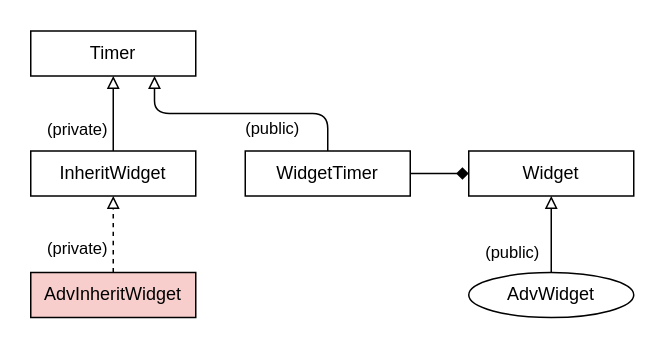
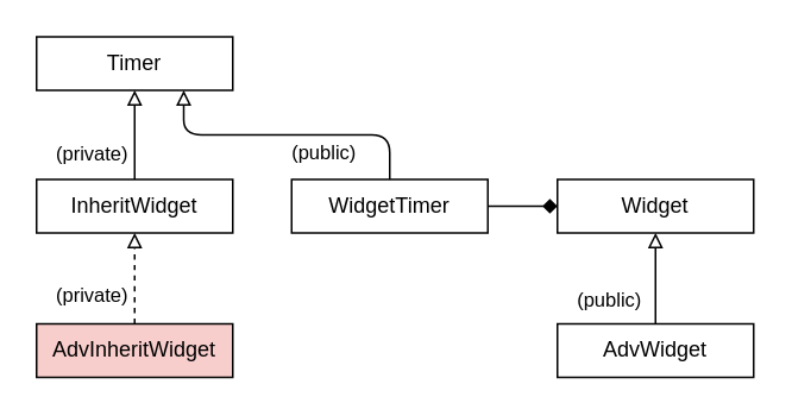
  <mxCell id="0" />
  <mxCell id="1" parent="0" />
  <mxCell id="2" value="InheritWidget" style="rounded=0;whiteSpace=wrap;html=1;" vertex="1" parent="1"><mxGeometry x="20" y="100" width="110" height="30" as="geometry" /></mxCell>
  <mxCell id="3" value="AdvInheritWidget" style="rounded=0;whiteSpace=wrap;html=1;fillColor=#f8cecc;" vertex="1" parent="1"><mxGeometry x="20" y="181" width="110" height="30" as="geometry" /></mxCell>
  <mxCell id="4" value="Timer" style="rounded=0;whiteSpace=wrap;html=1;" vertex="1" parent="1"><mxGeometry x="20" y="20" width="110" height="30" as="geometry" /></mxCell>
  <mxCell id="5" value="" style="edgeStyle=elbowEdgeStyle;elbow=vertical;endArrow=block;html=1;endFill=0;entryX=0.5;entryY=1;entryDx=0;entryDy=0;" edge="1" parent="1" target="4"><mxGeometry width="50" height="50" relative="1" as="geometry"><mxPoint x="75" y="100" as="sourcePoint" /><mxPoint x="190" y="120" as="targetPoint" /></mxGeometry></mxCell>
  <mxCell id="6" value="(private)" style="edgeLabel;html=1;align=center;verticalAlign=middle;resizable=0;points=[];" vertex="1" connectable="0" parent="5"><mxGeometry x="-0.256" y="1" relative="1" as="geometry"><mxPoint x="-24" y="4" as="offset" /></mxGeometry></mxCell>
  <mxCell id="7" value="" style="edgeStyle=elbowEdgeStyle;elbow=vertical;endArrow=block;html=1;endFill=0;entryX=0.5;entryY=1;entryDx=0;entryDy=0;exitX=0.5;exitY=0;exitDx=0;exitDy=0;dashed=1;" edge="1" parent="1" source="3" target="2"><mxGeometry width="50" height="50" relative="1" as="geometry"><mxPoint x="85" y="110" as="sourcePoint" /><mxPoint x="85" y="60" as="targetPoint" /></mxGeometry></mxCell>
  <mxCell id="8" value="(private)" style="edgeLabel;html=1;align=center;verticalAlign=middle;resizable=0;points=[];" vertex="1" connectable="0" parent="7"><mxGeometry x="-0.321" y="-2" relative="1" as="geometry"><mxPoint x="-27" as="offset" /></mxGeometry></mxCell>
  <mxCell id="9" value="WidgetTimer" style="rounded=0;whiteSpace=wrap;html=1;" vertex="1" parent="1"><mxGeometry x="163" y="100" width="110" height="30" as="geometry" /></mxCell>
  <mxCell id="10" value="" style="edgeStyle=elbowEdgeStyle;elbow=vertical;endArrow=block;html=1;endFill=0;entryX=0.75;entryY=1;entryDx=0;entryDy=0;exitX=0.5;exitY=0;exitDx=0;exitDy=0;" edge="1" parent="1" source="9" target="4"><mxGeometry width="50" height="50" relative="1" as="geometry"><mxPoint x="85" y="110" as="sourcePoint" /><mxPoint x="85" y="60" as="targetPoint" /></mxGeometry></mxCell>
  <mxCell id="11" value="(public)" style="edgeLabel;html=1;align=center;verticalAlign=middle;resizable=0;points=[];" vertex="1" connectable="0" parent="10"><mxGeometry x="-0.256" y="1" relative="1" as="geometry"><mxPoint x="-1" y="8" as="offset" /></mxGeometry></mxCell>
  <mxCell id="12" value="Widget" style="rounded=0;whiteSpace=wrap;html=1;" vertex="1" parent="1"><mxGeometry x="312" y="100" width="110" height="30" as="geometry" /></mxCell>
  <mxCell id="13" value="" style="elbow=vertical;endArrow=diamond;html=1;endFill=1;entryX=0;entryY=0.5;entryDx=0;entryDy=0;exitX=1;exitY=0.5;exitDx=0;exitDy=0;" edge="1" parent="1" source="9" target="12"><mxGeometry width="50" height="50" relative="1" as="geometry"><mxPoint x="300" y="115" as="sourcePoint" /><mxPoint x="112.5" y="60" as="targetPoint" /></mxGeometry></mxCell>
- <mxCell id="14" value="AdvWidget" style="ellipse;whiteSpace=wrap;html=1;" vertex="1" parent="1"><mxGeometry x="312" y="181" width="110" height="30" as="geometry" /></mxCell>
+ <mxCell id="14" value="AdvWidget" style="rounded=0;whiteSpace=wrap;html=1;" vertex="1" parent="1"><mxGeometry x="312" y="181" width="110" height="30" as="geometry" /></mxCell>
  <mxCell id="15" value="" style="edgeStyle=elbowEdgeStyle;elbow=vertical;endArrow=block;html=1;endFill=0;exitX=0.5;exitY=0;exitDx=0;exitDy=0;" edge="1" parent="1" source="14"><mxGeometry width="50" height="50" relative="1" as="geometry"><mxPoint x="228" y="110" as="sourcePoint" /><mxPoint x="367" y="130" as="targetPoint" /></mxGeometry></mxCell>
  <mxCell id="16" value="(public)" style="edgeLabel;html=1;align=center;verticalAlign=middle;resizable=0;points=[];" vertex="1" connectable="0" parent="15"><mxGeometry x="-0.256" y="1" relative="1" as="geometry"><mxPoint x="-26" y="5" as="offset" /></mxGeometry></mxCell>
